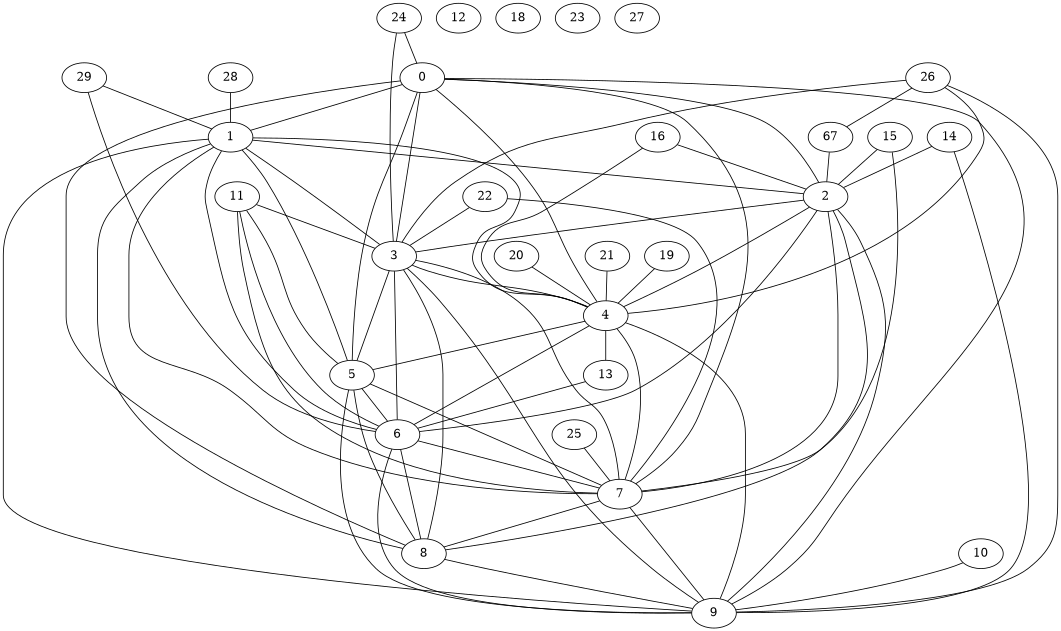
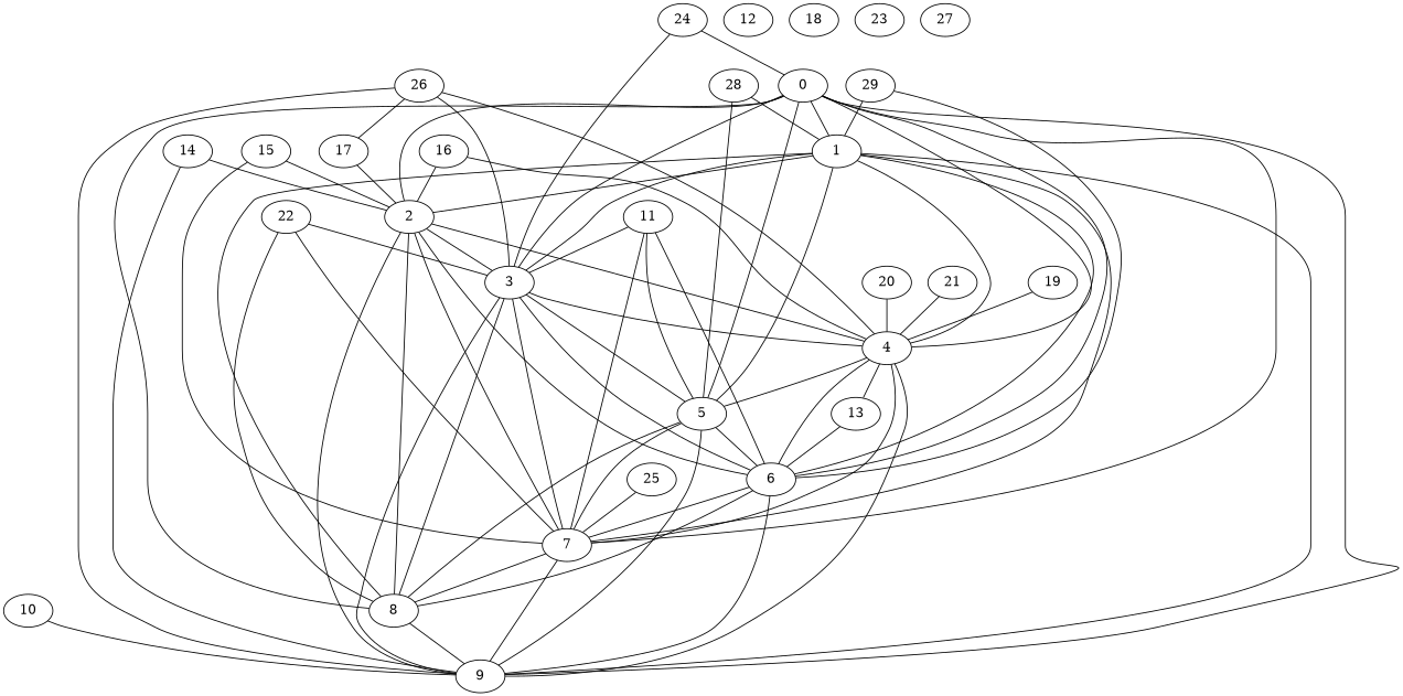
  graph {
    fontname="DejaVu Serif"
    node [fontname="DejaVu Serif"]
    edge [fontname="DejaVu Serif"]
    n1 [label=0]
    n2 [label=1]
    n3 [label=2]
    n4 [label=3]
    n5 [label=4]
    n6 [label=5]
    n7 [label=6]
    n8 [label=7]
    n9 [label=8]
    n10 [label=9]
    n11 [label=13]
    n12 [label=10]
    n13 [label=11]
    n14 [label=12]
    n15 [label=14]
    n16 [label=15]
    n17 [label=16]
-   n18 [label=67]
+   n18 [label=17]
    n19 [label=18]
    n20 [label=19]
    n21 [label=20]
    n22 [label=21]
    n23 [label=22]
    n24 [label=23]
    n25 [label=24]
    n26 [label=25]
    n27 [label=26]
    n28 [label=27]
    n29 [label=28]
    n30 [label=29]
    n1 -- n2
    n1 -- n3
    n1 -- n4
    n1 -- n5
    n1 -- n6
+   n1 -- n7
    n1 -- n8
    n1 -- n9
    n1 -- n10
    n2 -- n3
    n2 -- n4
    n2 -- n5
    n2 -- n6
    n2 -- n7
    n2 -- n8
    n2 -- n9
    n2 -- n10
    n3 -- n4
    n3 -- n5
    n3 -- n7
    n3 -- n8
    n3 -- n9
    n3 -- n10
    n4 -- n5
    n4 -- n6
    n4 -- n7
    n4 -- n8
    n4 -- n9
    n4 -- n10
    n5 -- n6
    n5 -- n7
    n5 -- n8
    n5 -- n10
    n5 -- n11
    n6 -- n7
    n6 -- n8
    n6 -- n9
    n6 -- n10
    n7 -- n8
    n7 -- n9
    n7 -- n10
    n8 -- n9
    n8 -- n10
    n9 -- n10
    n11 -- n7
    n12 -- n10
    n13 -- n4
    n13 -- n6
    n13 -- n7
    n13 -- n8
    n15 -- n3
    n15 -- n10
    n16 -- n3
    n16 -- n8
    n17 -- n3
    n17 -- n5
    n18 -- n3
    n20 -- n5
    n21 -- n5
    n22 -- n5
    n23 -- n4
    n23 -- n8
+   n23 -- n9
    n25 -- n1
    n25 -- n4
    n26 -- n8
    n27 -- n4
    n27 -- n5
    n27 -- n10
    n27 -- n18
    n29 -- n2
+   n29 -- n6
    n30 -- n2
    n30 -- n7
  }
